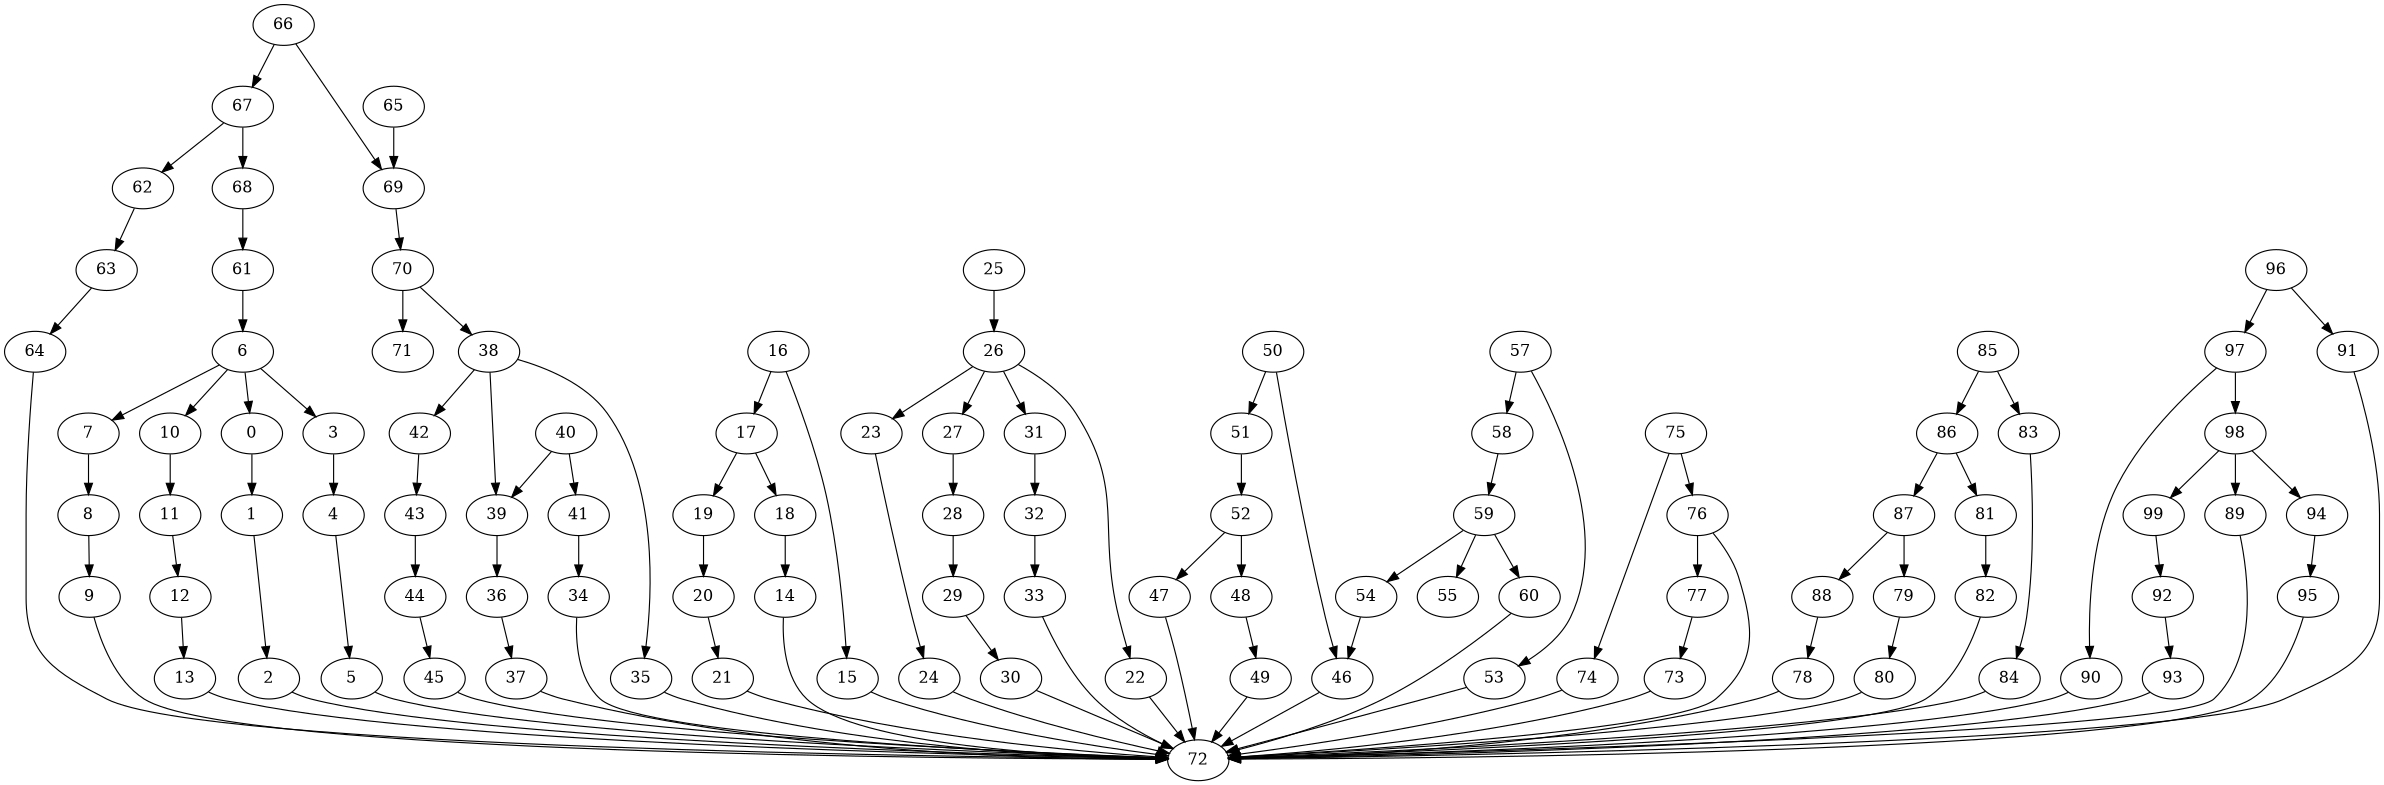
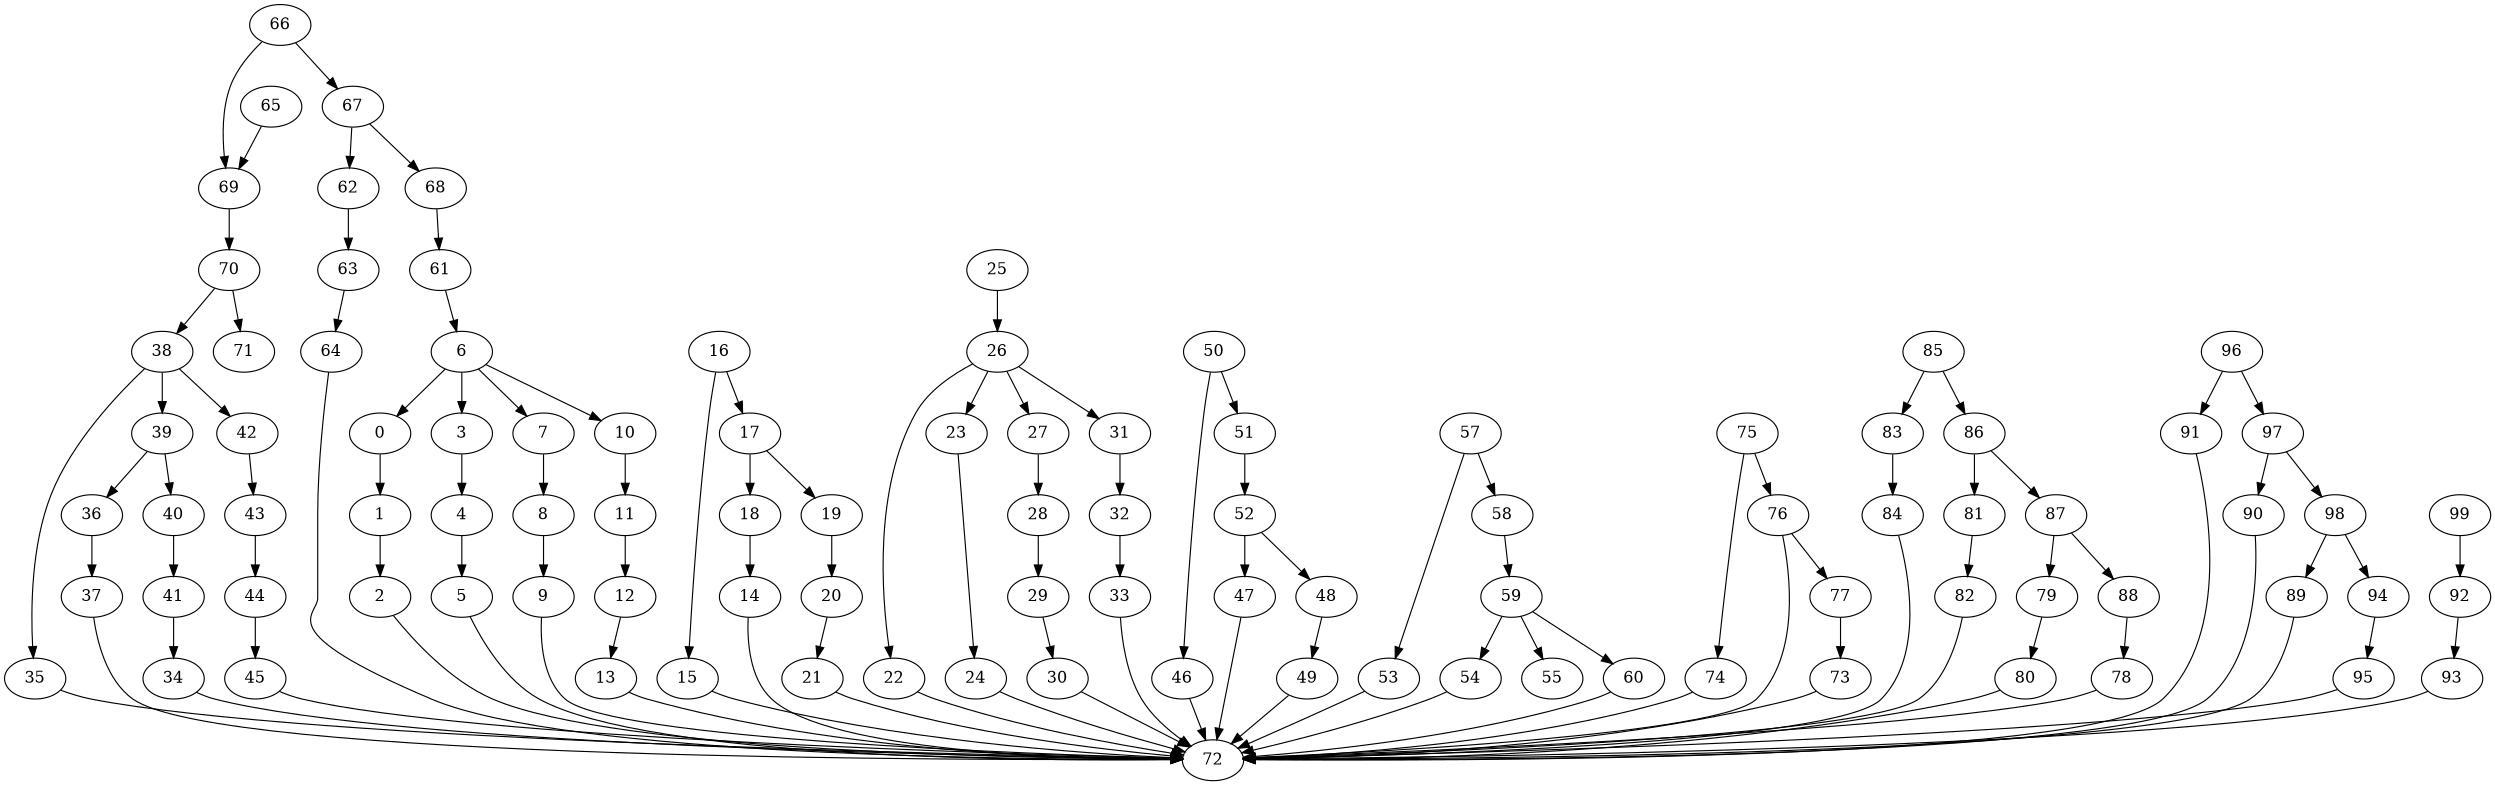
  strict digraph {
    node [exec=92]
    edge [comm=20]
    0 [exec=189]
    1 [exec=76]
    2 [exec=196]
    72 [exec=145]
    3 [exec=113]
    4 [exec=53]
    5 [exec=105]
    6 [exec=154]
    7 [exec=121]
    10 [exec=90]
    8 [exec=96]
    11 [exec=68]
    9 [exec=149]
    12 [exec=85]
    13 [exec=163]
    14
    15
    16 [exec=124]
    17 [exec=130]
    18 [exec=100]
    19 [exec=188]
    20 [exec=102]
    21 [exec=96]
    22
    23 [exec=87]
    24 [exec=117]
    25 [exec=66]
    26 [exec=134]
    27 [exec=127]
    31 [exec=66]
    28 [exec=200]
    32 [exec=129]
    29 [exec=50]
    30 [exec=136]
    33 [exec=140]
    34 [exec=64]
    35 [exec=115]
    36 [exec=55]
    37 [exec=141]
    38 [exec=153]
    39 [exec=54]
    42 [exec=143]
    40 [exec=190]
    43 [exec=146]
    41 [exec=157]
    44 [exec=198]
    45 [exec=52]
    46 [exec=168]
    47 [exec=138]
    48 [exec=181]
    49 [exec=140]
    50 [exec=184]
    51 [exec=114]
    52 [exec=168]
    53 [exec=73]
    54 [exec=103]
    55 [exec=137]
    57 [exec=142]
    58 [exec=87]
    59 [exec=137]
    60 [exec=120]
    61 [exec=129]
    62 [exec=173]
    63 [exec=91]
    64 [exec=62]
    65 [exec=70]
    69 [exec=110]
    66 [exec=186]
    67 [exec=153]
    68 [exec=58]
    70 [exec=138]
    71 [exec=114]
    73 [exec=88]
    74 [exec=65]
    75 [exec=157]
    76 [exec=125]
    77 [exec=86]
    78 [exec=131]
    79 [exec=172]
    80 [exec=120]
    81 [exec=124]
    82 [exec=170]
    83 [exec=153]
    84 [exec=87]
    85 [exec=78]
    86 [exec=146]
    87 [exec=186]
    88 [exec=95]
    89 [exec=66]
    90 [exec=141]
    91 [exec=200]
    92 [exec=58]
    93 [exec=128]
    94 [exec=143]
    95 [exec=193]
    96 [exec=121]
    97 [exec=174]
    98 [exec=117]
    99 [exec=125]
    0 -> 1 [comm=10]
    1 -> 2 [comm=17]
    2 -> 72
    3 -> 4 [comm=11]
    4 -> 5 [comm=9]
    5 -> 72 [comm=7]
    6 -> 0 [comm=5]
    6 -> 3 [comm=17]
    6 -> 7 [comm=16]
    6 -> 10 [comm=8]
    7 -> 8 [comm=15]
    10 -> 11 [comm=17]
    8 -> 9 [comm=9]
    11 -> 12 [comm=18]
    9 -> 72 [comm=15]
    12 -> 13 [comm=18]
    13 -> 72 [comm=12]
    14 -> 72
    15 -> 72 [comm=14]
    16 -> 15 [comm=17]
    16 -> 17
    17 -> 18 [comm=17]
    17 -> 19 [comm=10]
    18 -> 14 [comm=13]
    19 -> 20 [comm=14]
    20 -> 21
    21 -> 72 [comm=13]
    22 -> 72 [comm=18]
    23 -> 24 [comm=5]
    24 -> 72 [comm=15]
    25 -> 26 [comm=14]
    26 -> 22 [comm=14]
    26 -> 23 [comm=9]
    26 -> 27
    26 -> 31
    27 -> 28 [comm=5]
    31 -> 32 [comm=14]
    28 -> 29 [comm=8]
    32 -> 33 [comm=6]
    29 -> 30 [comm=19]
    30 -> 72 [comm=12]
    33 -> 72 [comm=9]
    34 -> 72 [comm=17]
    35 -> 72 [comm=5]
    36 -> 37
    37 -> 72 [comm=13]
    38 -> 35
    38 -> 39 [comm=12]
    38 -> 42 [comm=6]
    39 -> 36
-   40 -> 39 [comm=12]
+   39 -> 40 [comm=12]
    42 -> 43 [comm=14]
    40 -> 41 [comm=13]
    43 -> 44 [comm=14]
    41 -> 34 [comm=9]
    44 -> 45
    45 -> 72
    46 -> 72 [comm=8]
    47 -> 72 [comm=5]
    48 -> 49 [comm=9]
    49 -> 72 [comm=14]
    50 -> 46 [comm=15]
    50 -> 51 [comm=14]
    51 -> 52 [comm=14]
    52 -> 47 [comm=5]
    52 -> 48 [comm=19]
    53 -> 72 [comm=16]
-   54 -> 46 [comm=16]
+   54 -> 72 [comm=16]
    57 -> 53 [comm=13]
    57 -> 58 [comm=5]
    58 -> 59 [comm=19]
    59 -> 54 [comm=11]
    59 -> 55 [comm=5]
    59 -> 60 [comm=8]
    60 -> 72 [comm=18]
    61 -> 6 [comm=18]
    62 -> 63
    63 -> 64 [comm=17]
    64 -> 72
    65 -> 69 [comm=17]
    69 -> 70 [comm=5]
    66 -> 69 [comm=14]
    66 -> 67 [comm=11]
    67 -> 62 [comm=7]
    67 -> 68 [comm=19]
    68 -> 61 [comm=14]
    70 -> 38 [comm=14]
    70 -> 71 [comm=18]
    73 -> 72
    74 -> 72 [comm=14]
    75 -> 74 [comm=10]
    75 -> 76 [comm=9]
    76 -> 72
    76 -> 77
    77 -> 73 [comm=15]
    78 -> 72 [comm=9]
    79 -> 80 [comm=18]
    80 -> 72 [comm=6]
    81 -> 82 [comm=7]
    82 -> 72 [comm=12]
    83 -> 84 [comm=13]
    84 -> 72 [comm=7]
    85 -> 83 [comm=5]
    85 -> 86 [comm=7]
    86 -> 81 [comm=18]
    86 -> 87 [comm=15]
    87 -> 79 [comm=17]
    87 -> 88 [comm=7]
    88 -> 78
    89 -> 72 [comm=6]
    90 -> 72 [comm=8]
    91 -> 72 [comm=8]
    92 -> 93 [comm=12]
    93 -> 72 [comm=8]
    94 -> 95 [comm=9]
    95 -> 72 [comm=14]
    96 -> 91 [comm=9]
    96 -> 97 [comm=19]
    97 -> 90 [comm=10]
    97 -> 98 [comm=10]
    98 -> 89 [comm=10]
    98 -> 94 [comm=7]
-   98 -> 99 [comm=18]
    99 -> 92 [comm=11]
  }
